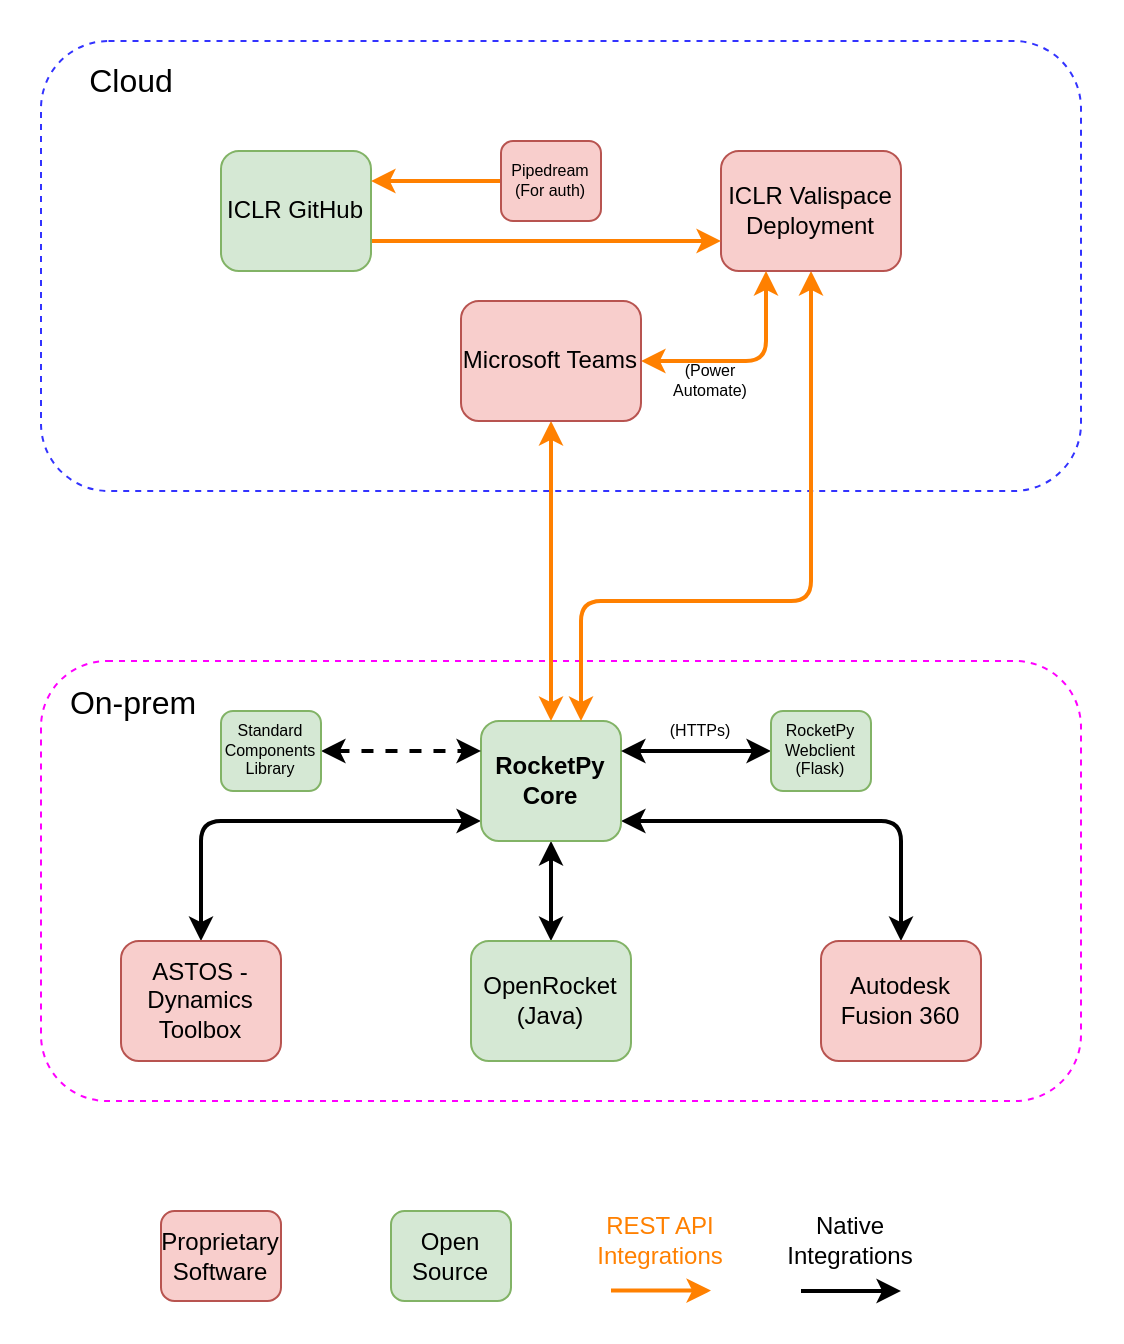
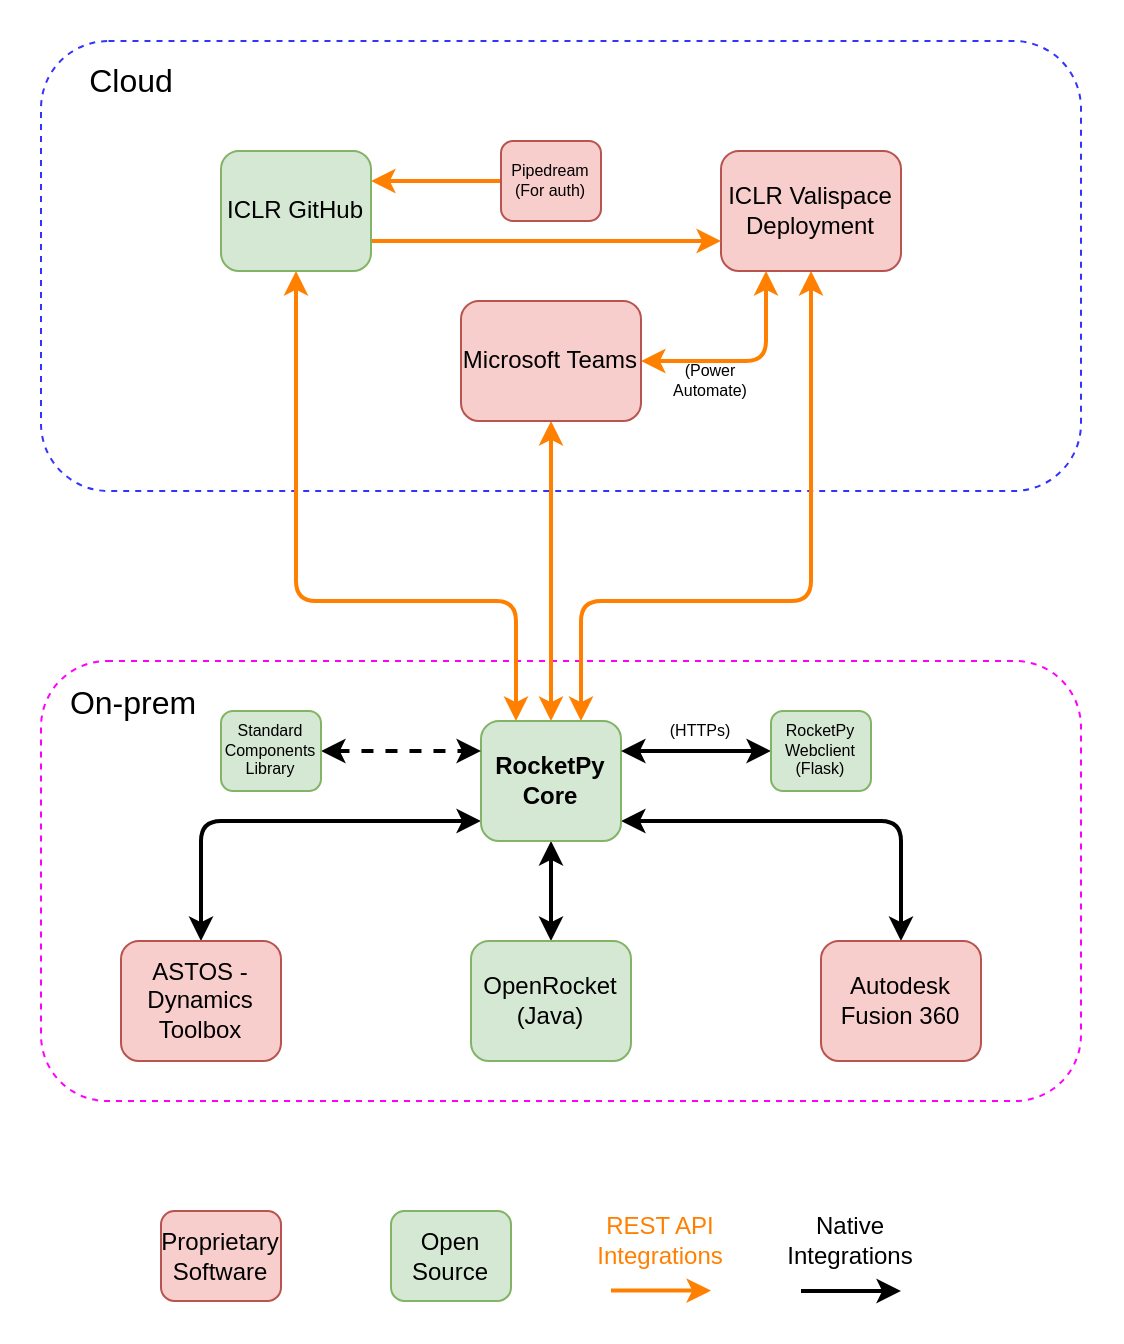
  <mxCell id="0" />
  <mxCell id="1" parent="0" />
  <mxCell id="2" value="" style="rounded=1;whiteSpace=wrap;html=1;fillColor=none;dashed=1;strokeColor=#3333FF;" parent="1" vertex="1"><mxGeometry x="20" y="20" width="520" height="225" as="geometry" /></mxCell>
  <mxCell id="3" value="" style="rounded=1;whiteSpace=wrap;html=1;fillColor=none;dashed=1;strokeColor=#FF00FF;glass=0;shadow=0;sketch=0;" parent="1" vertex="1"><mxGeometry x="20" y="330" width="520" height="220" as="geometry" /></mxCell>
  <mxCell id="4" style="edgeStyle=orthogonalEdgeStyle;rounded=0;orthogonalLoop=1;jettySize=auto;html=1;entryX=0.5;entryY=0;entryDx=0;entryDy=0;fontSize=16;startArrow=classic;startFill=1;strokeWidth=2;strokeColor=#000000;" parent="1" source="7" target="15" edge="1"><mxGeometry relative="1" as="geometry" /></mxCell>
  <mxCell id="5" style="edgeStyle=orthogonalEdgeStyle;rounded=1;orthogonalLoop=1;jettySize=auto;html=1;entryX=0.5;entryY=0;entryDx=0;entryDy=0;fontSize=16;startArrow=classic;startFill=1;strokeWidth=2;strokeColor=#000000;" parent="1" source="7" target="10" edge="1"><mxGeometry relative="1" as="geometry"><Array as="points"><mxPoint x="450" y="410" /></Array></mxGeometry></mxCell>
  <mxCell id="6" style="edgeStyle=orthogonalEdgeStyle;rounded=1;orthogonalLoop=1;jettySize=auto;html=1;entryX=0.5;entryY=0;entryDx=0;entryDy=0;fontSize=16;startArrow=classic;startFill=1;strokeWidth=2;strokeColor=#000000;" parent="1" source="7" target="14" edge="1"><mxGeometry relative="1" as="geometry"><Array as="points"><mxPoint x="100" y="410" /></Array></mxGeometry></mxCell>
  <mxCell id="7" value="RocketPy Core" style="rounded=1;whiteSpace=wrap;html=1;fillColor=#d5e8d4;strokeColor=#82b366;fontStyle=1;fontColor=#000000;" parent="1" vertex="1"><mxGeometry x="240" y="360" width="70" height="60" as="geometry" /></mxCell>
  <mxCell id="8" style="edgeStyle=orthogonalEdgeStyle;orthogonalLoop=1;jettySize=auto;html=1;fontSize=8;startArrow=classic;startFill=1;exitX=0.5;exitY=1;exitDx=0;exitDy=0;strokeWidth=2;rounded=1;strokeColor=#FF8000;" parent="1" source="9" edge="1"><mxGeometry relative="1" as="geometry"><mxPoint x="290" y="360" as="targetPoint" /><Array as="points"><mxPoint x="405" y="300" /><mxPoint x="290" y="300" /></Array></mxGeometry></mxCell>
  <mxCell id="9" value="ICLR Valispace Deployment" style="rounded=1;whiteSpace=wrap;html=1;fillColor=#f8cecc;strokeColor=#b85450;fontColor=#000000;" parent="1" vertex="1"><mxGeometry x="360" y="75" width="90" height="60" as="geometry" /></mxCell>
  <mxCell id="10" value="Autodesk Fusion 360" style="rounded=1;whiteSpace=wrap;html=1;fillColor=#f8cecc;strokeColor=#b85450;fontColor=#000000;" parent="1" vertex="1"><mxGeometry x="410" y="470" width="80" height="60" as="geometry" /></mxCell>
  <mxCell id="11" style="edgeStyle=orthogonalEdgeStyle;rounded=0;orthogonalLoop=1;jettySize=auto;html=1;fontSize=8;startArrow=none;startFill=0;strokeColor=#FF8000;exitX=0.5;exitY=0;exitDx=0;exitDy=0;strokeWidth=2;" parent="1" source="13" target="9" edge="1"><mxGeometry relative="1" as="geometry"><Array as="points"><mxPoint x="147" y="120" /></Array></mxGeometry></mxCell>
+ <mxCell id="12" style="edgeStyle=orthogonalEdgeStyle;rounded=1;orthogonalLoop=1;jettySize=auto;html=1;entryX=0.25;entryY=0;entryDx=0;entryDy=0;fontSize=8;startArrow=classic;startFill=1;strokeColor=#FF8000;strokeWidth=2;" parent="1" source="13" target="7" edge="1"><mxGeometry relative="1" as="geometry"><Array as="points"><mxPoint x="148" y="300" /><mxPoint x="258" y="300" /></Array></mxGeometry></mxCell>
  <mxCell id="13" value="ICLR GitHub" style="rounded=1;whiteSpace=wrap;html=1;fillColor=#d5e8d4;strokeColor=#82b366;fontColor=#000000;" parent="1" vertex="1"><mxGeometry x="110" y="75" width="75" height="60" as="geometry" /></mxCell>
  <mxCell id="14" value="ASTOS - Dynamics Toolbox" style="rounded=1;whiteSpace=wrap;html=1;fillColor=#f8cecc;strokeColor=#b85450;fontColor=#000000;" parent="1" vertex="1"><mxGeometry x="60" y="470" width="80" height="60" as="geometry" /></mxCell>
  <mxCell id="15" value="OpenRocket&lt;br&gt;(Java)" style="rounded=1;whiteSpace=wrap;html=1;fillColor=#d5e8d4;strokeColor=#82b366;fontColor=#000000;" parent="1" vertex="1"><mxGeometry x="235" y="470" width="80" height="60" as="geometry" /></mxCell>
  <mxCell id="16" value="On-prem" style="text;html=1;align=center;verticalAlign=middle;resizable=0;points=[];autosize=1;strokeColor=none;fontSize=16;fontColor=#000000;" parent="1" vertex="1"><mxGeometry x="28" y="338" width="75" height="25" as="geometry" /></mxCell>
  <mxCell id="17" value="Cloud" style="text;html=1;align=center;verticalAlign=middle;resizable=0;points=[];autosize=1;strokeColor=none;fontSize=16;fontColor=#000000;" parent="1" vertex="1"><mxGeometry x="35" y="30" width="60" height="20" as="geometry" /></mxCell>
  <mxCell id="18" style="edgeStyle=orthogonalEdgeStyle;rounded=0;orthogonalLoop=1;jettySize=auto;html=1;fontSize=8;startArrow=none;startFill=0;strokeColor=#FF8000;strokeWidth=2;" parent="1" source="19" edge="1"><mxGeometry relative="1" as="geometry"><mxPoint x="185" y="90" as="targetPoint" /><Array as="points"><mxPoint x="185" y="90" /></Array></mxGeometry></mxCell>
  <mxCell id="19" value="Pipedream&lt;br&gt;(For auth)" style="rounded=1;whiteSpace=wrap;html=1;fillColor=#f8cecc;strokeColor=#b85450;fontSize=8;fontColor=#000000;" parent="1" vertex="1"><mxGeometry x="250" y="70" width="50" height="40" as="geometry" /></mxCell>
  <mxCell id="20" style="edgeStyle=orthogonalEdgeStyle;rounded=0;orthogonalLoop=1;jettySize=auto;html=1;exitX=0;exitY=0.5;exitDx=0;exitDy=0;entryX=1;entryY=0.25;entryDx=0;entryDy=0;fontSize=12;fontColor=#000000;startArrow=classic;startFill=1;strokeColor=#000000;strokeWidth=2;" parent="1" source="21" target="7" edge="1"><mxGeometry relative="1" as="geometry" /></mxCell>
  <mxCell id="21" value="RocketPy Webclient&lt;br&gt;(Flask)" style="rounded=1;whiteSpace=wrap;html=1;fillColor=#d5e8d4;strokeColor=#82b366;fontSize=8;fontColor=#000000;" parent="1" vertex="1"><mxGeometry x="385" y="355" width="50" height="40" as="geometry" /></mxCell>
  <mxCell id="22" value="(HTTPs)" style="text;html=1;strokeColor=none;fillColor=none;align=center;verticalAlign=middle;whiteSpace=wrap;rounded=0;dashed=1;fontSize=8;" parent="1" vertex="1"><mxGeometry x="330" y="355" width="40" height="20" as="geometry" /></mxCell>
  <mxCell id="23" value="Open Source" style="rounded=1;whiteSpace=wrap;html=1;fillColor=#d5e8d4;strokeColor=#82b366;fontColor=#000000;" parent="1" vertex="1"><mxGeometry x="195" y="605" width="60" height="45" as="geometry" /></mxCell>
  <mxCell id="24" value="REST API Integrations" style="text;html=1;strokeColor=none;fillColor=none;align=center;verticalAlign=middle;whiteSpace=wrap;rounded=0;dashed=1;fontSize=12;fontColor=#FF8000;" parent="1" vertex="1"><mxGeometry x="310" y="609.8" width="40" height="20" as="geometry" /></mxCell>
  <mxCell id="25" value="Native&lt;br&gt;Integrations" style="text;html=1;strokeColor=none;fillColor=none;align=center;verticalAlign=middle;whiteSpace=wrap;rounded=0;dashed=1;fontSize=12;fontColor=#000000;" parent="1" vertex="1"><mxGeometry x="405" y="609.8" width="40" height="20" as="geometry" /></mxCell>
  <mxCell id="26" value="Proprietary&lt;br&gt;Software" style="rounded=1;whiteSpace=wrap;html=1;fillColor=#f8cecc;strokeColor=#b85450;fontColor=#000000;" parent="1" vertex="1"><mxGeometry x="80" y="605" width="60" height="45" as="geometry" /></mxCell>
  <mxCell id="27" style="edgeStyle=orthogonalEdgeStyle;rounded=0;orthogonalLoop=1;jettySize=auto;html=1;entryX=0;entryY=0.25;entryDx=0;entryDy=0;fontSize=12;fontColor=#000000;startArrow=classic;startFill=1;strokeWidth=2;strokeColor=#000000;dashed=1;" parent="1" source="28" target="7" edge="1"><mxGeometry relative="1" as="geometry" /></mxCell>
  <mxCell id="28" value="Standard Components Library" style="rounded=1;whiteSpace=wrap;html=1;fillColor=#d5e8d4;strokeColor=#82b366;fontSize=8;fontColor=#000000;" parent="1" vertex="1"><mxGeometry x="110" y="355" width="50" height="40" as="geometry" /></mxCell>
  <mxCell id="29" style="edgeStyle=orthogonalEdgeStyle;rounded=0;orthogonalLoop=1;jettySize=auto;html=1;entryX=0.5;entryY=0;entryDx=0;entryDy=0;fontSize=12;fontColor=#000000;startArrow=classic;startFill=1;strokeWidth=2;strokeColor=#FF8000;" parent="1" source="31" target="7" edge="1"><mxGeometry relative="1" as="geometry" /></mxCell>
  <mxCell id="30" style="edgeStyle=orthogonalEdgeStyle;orthogonalLoop=1;jettySize=auto;html=1;entryX=0.25;entryY=1;entryDx=0;entryDy=0;fontSize=12;fontColor=#000000;startArrow=classic;startFill=1;strokeWidth=2;gradientColor=#ffa500;fillColor=#ffcd28;strokeColor=#FF8000;rounded=1;" parent="1" source="31" target="9" edge="1"><mxGeometry relative="1" as="geometry" /></mxCell>
  <mxCell id="31" value="Microsoft Teams" style="rounded=1;whiteSpace=wrap;html=1;fillColor=#f8cecc;strokeColor=#b85450;fontColor=#000000;" parent="1" vertex="1"><mxGeometry x="230" y="150" width="90" height="60" as="geometry" /></mxCell>
  <mxCell id="32" value="" style="endArrow=classic;html=1;fontSize=12;fontColor=#000000;strokeColor=#FF8000;strokeWidth=2;" parent="1" edge="1"><mxGeometry width="50" height="50" relative="1" as="geometry"><mxPoint x="305" y="644.8" as="sourcePoint" /><mxPoint x="355" y="644.8" as="targetPoint" /></mxGeometry></mxCell>
  <mxCell id="33" value="" style="endArrow=classic;html=1;fontSize=12;fontColor=#000000;strokeWidth=2;strokeColor=#000000;" parent="1" edge="1"><mxGeometry width="50" height="50" relative="1" as="geometry"><mxPoint x="400" y="645" as="sourcePoint" /><mxPoint x="450" y="645" as="targetPoint" /></mxGeometry></mxCell>
  <mxCell id="34" value="(Power&lt;br&gt;Automate)" style="text;html=1;strokeColor=none;fillColor=none;align=center;verticalAlign=middle;whiteSpace=wrap;rounded=0;dashed=1;fontSize=8;" parent="1" vertex="1"><mxGeometry x="335" y="180" width="40" height="20" as="geometry" /></mxCell>
